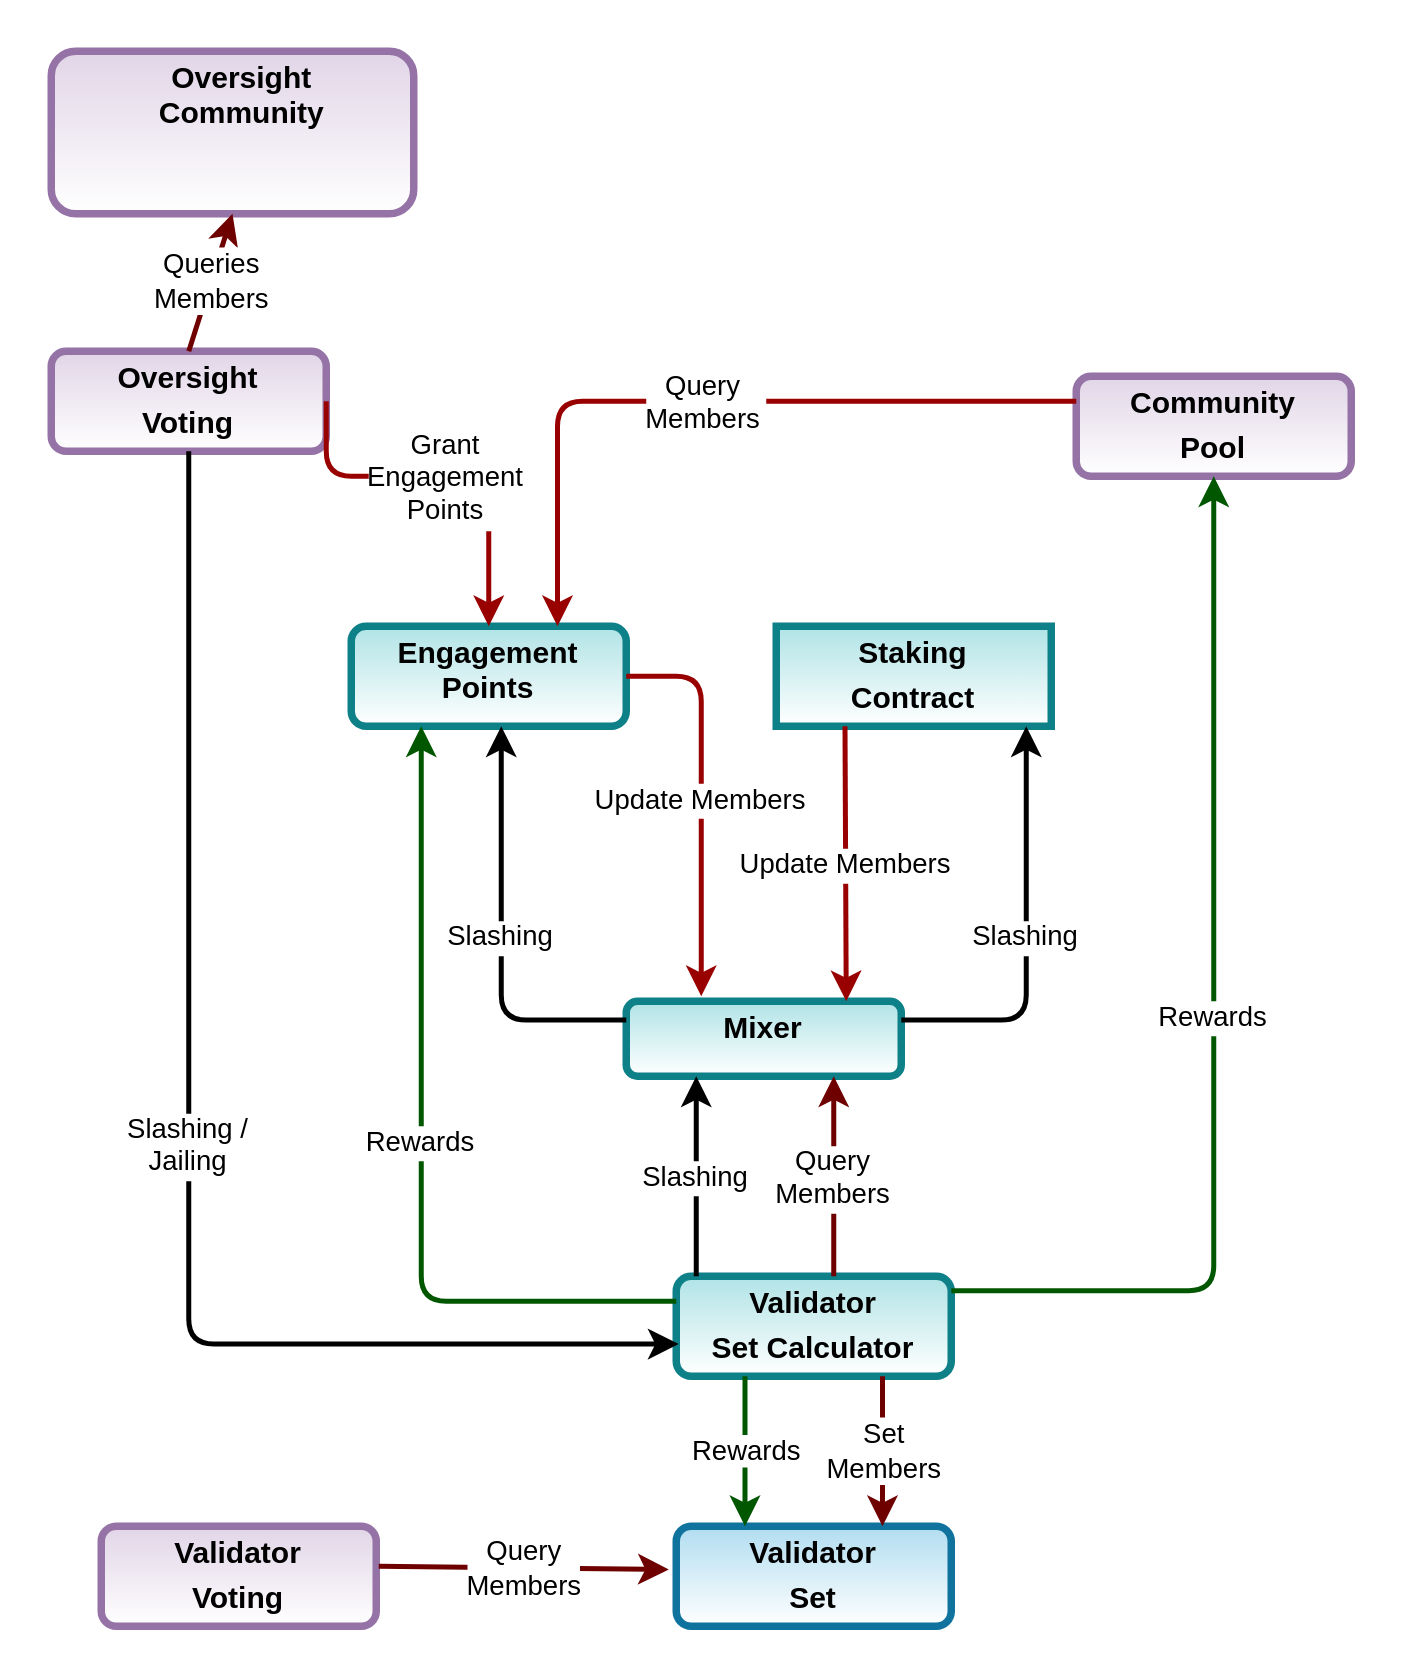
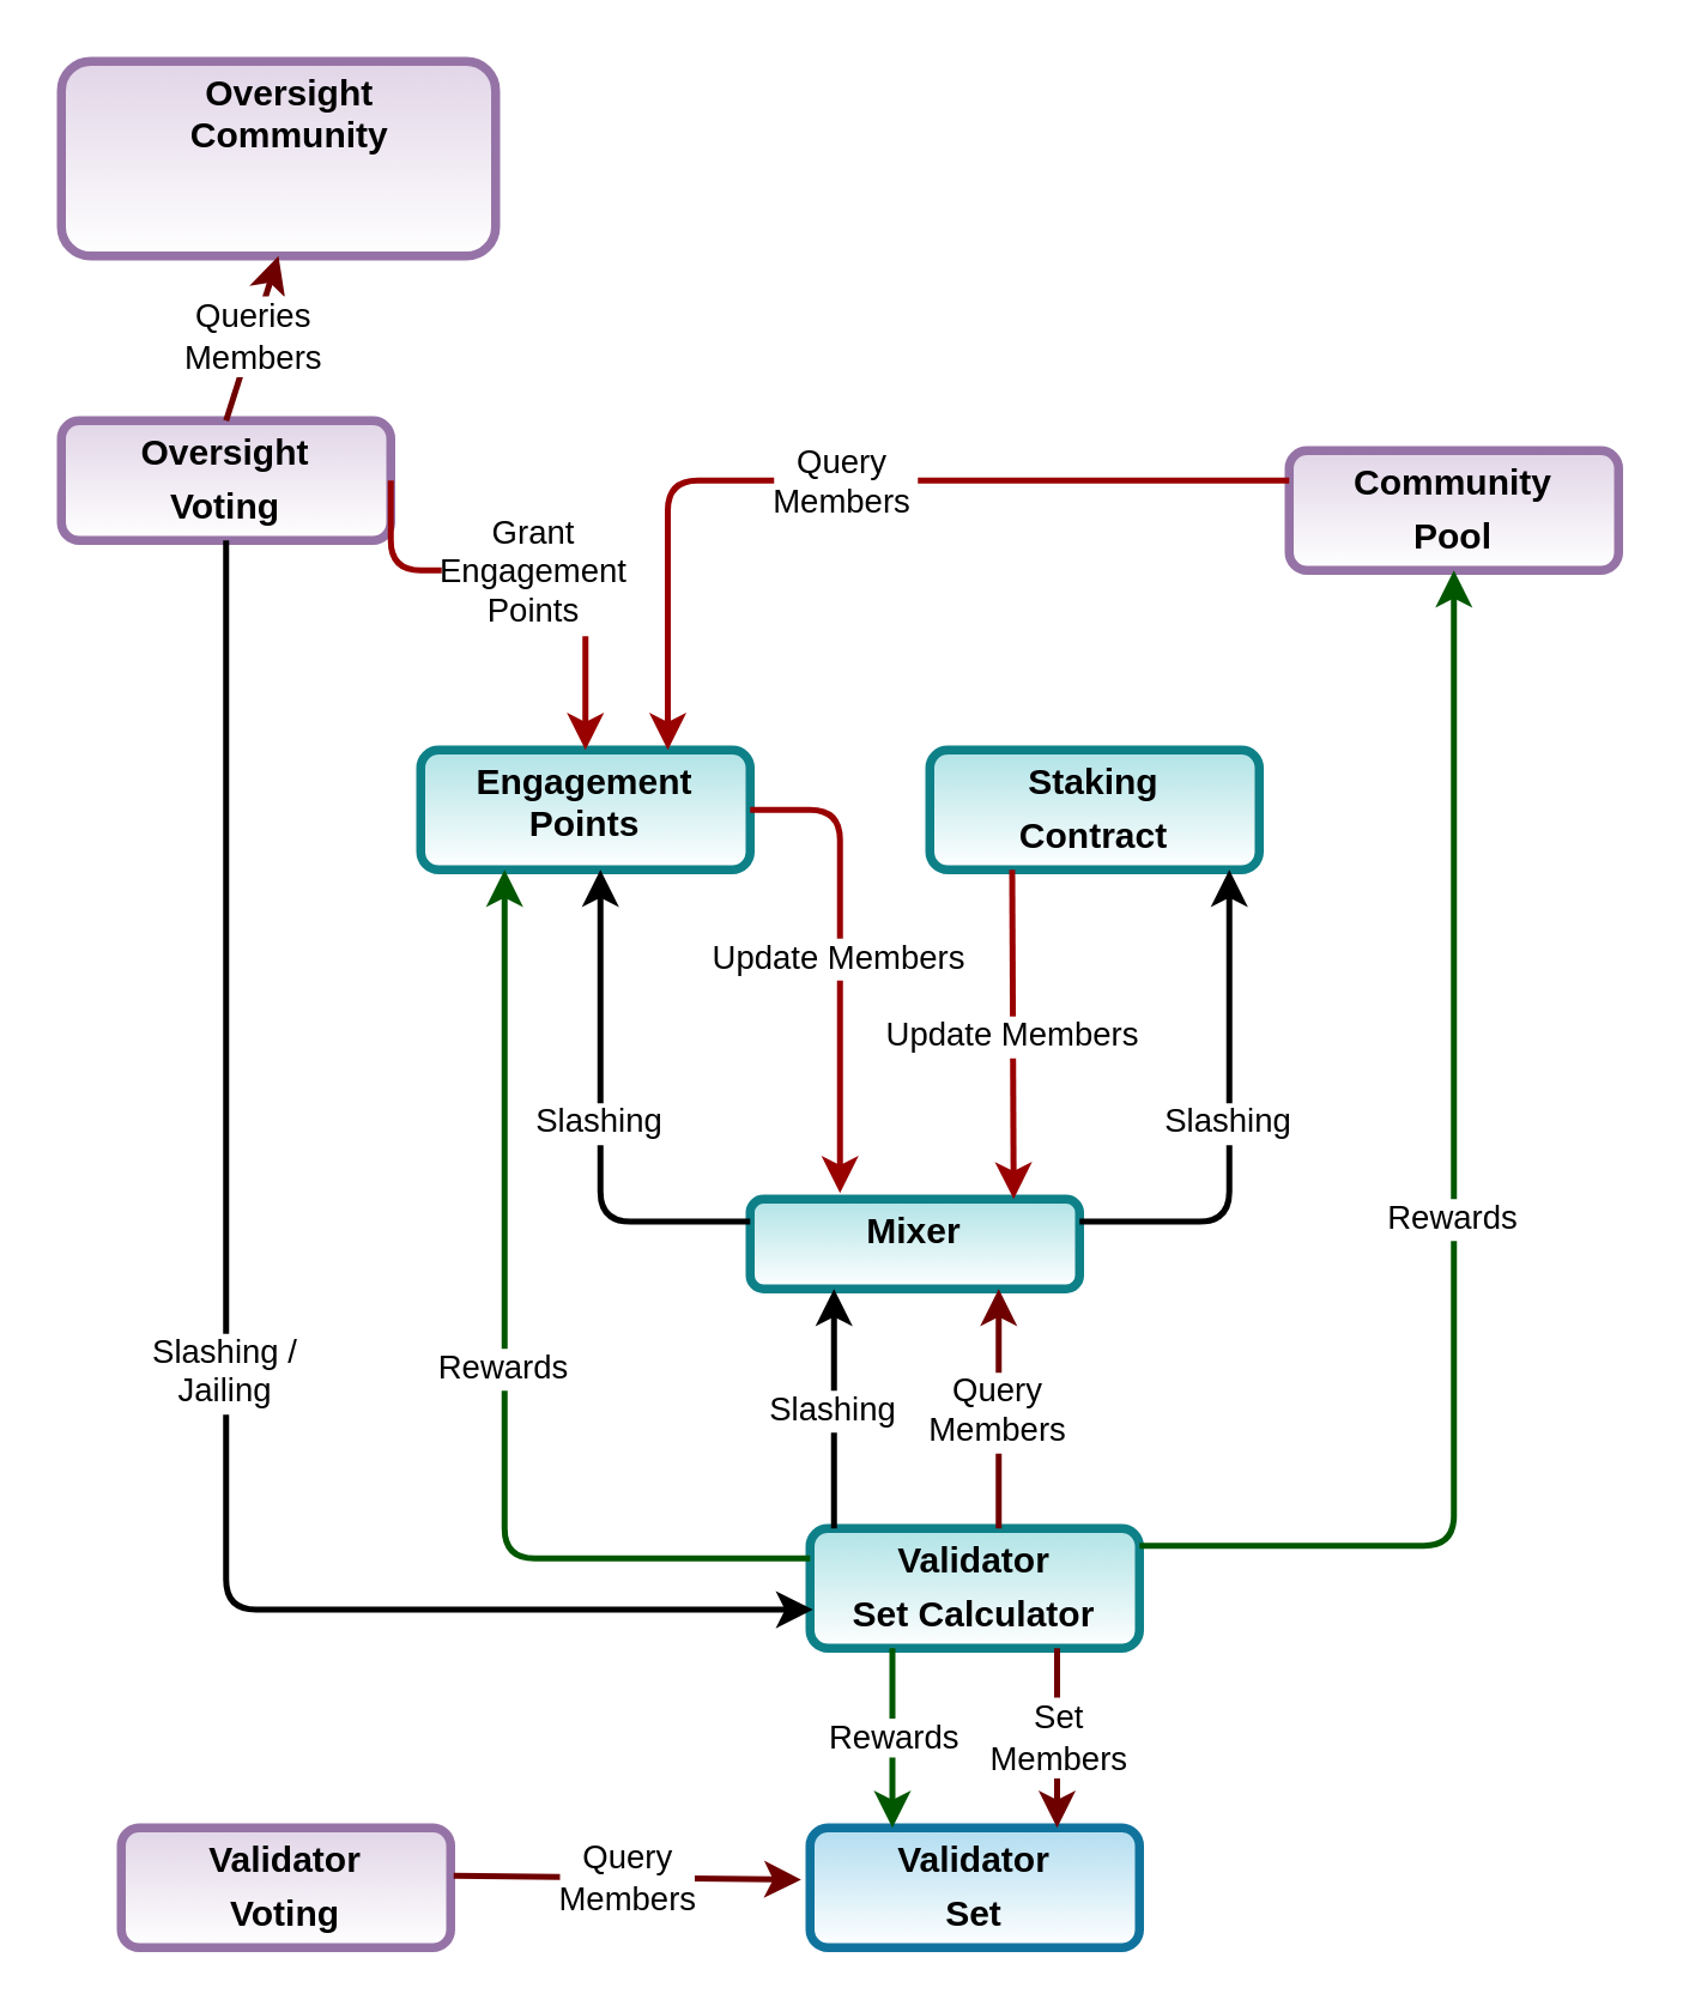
  <mxCell id="0" />
  <mxCell id="1" parent="0" />
  <mxCell id="2" value="&lt;p style=&quot;margin: 0px ; margin-top: 4px ; text-align: center ; text-decoration: underline&quot;&gt;&lt;/p&gt;Engagement&lt;br&gt;Points" style="verticalAlign=middle;align=center;overflow=fill;fontSize=12;fontFamily=Helvetica;html=1;rounded=1;fontStyle=1;strokeWidth=3;fillColor=#b0e3e6;strokeColor=#0e8088;gradientColor=#ffffff;" parent="1" vertex="1"><mxGeometry x="140" y="250" width="110" height="40" as="geometry" /></mxCell>
- <mxCell id="3" value="&lt;p style=&quot;margin: 4px 0px 0px ; text-align: center&quot;&gt;Staking&lt;/p&gt;&lt;p style=&quot;margin: 4px 0px 0px ; text-align: center&quot;&gt;Contract&lt;/p&gt;" style="verticalAlign=middle;align=center;overflow=fill;fontSize=12;fontFamily=Helvetica;html=1;fontStyle=1;strokeWidth=3;fillColor=#b0e3e6;strokeColor=#0e8088;gradientColor=#ffffff;rounded=0;" parent="1" vertex="1"><mxGeometry x="310" y="250" width="110" height="40" as="geometry" /></mxCell>
+ <mxCell id="3" value="&lt;p style=&quot;margin: 4px 0px 0px ; text-align: center&quot;&gt;Staking&lt;/p&gt;&lt;p style=&quot;margin: 4px 0px 0px ; text-align: center&quot;&gt;Contract&lt;/p&gt;" style="verticalAlign=middle;align=center;overflow=fill;fontSize=12;fontFamily=Helvetica;html=1;rounded=1;fontStyle=1;strokeWidth=3;fillColor=#b0e3e6;strokeColor=#0e8088;gradientColor=#ffffff;" parent="1" vertex="1"><mxGeometry x="310" y="250" width="110" height="40" as="geometry" /></mxCell>
  <mxCell id="4" value="&lt;p style=&quot;margin: 4px 0px 0px ; text-align: center&quot;&gt;&lt;strong&gt;Mixer&lt;/strong&gt;&lt;/p&gt;" style="verticalAlign=middle;align=center;overflow=fill;fontSize=12;fontFamily=Helvetica;html=1;rounded=1;fontStyle=1;strokeWidth=3;fillColor=#b0e3e6;strokeColor=#0e8088;gradientColor=#ffffff;" parent="1" vertex="1"><mxGeometry x="250" y="400" width="110" height="30" as="geometry" /></mxCell>
  <mxCell id="5" value="Update Members" style="edgeStyle=elbowEdgeStyle;elbow=horizontal;strokeColor=#990000;strokeWidth=2;exitX=1;exitY=0.5;exitDx=0;exitDy=0;" parent="1" source="2" edge="1"><mxGeometry width="100" height="100" relative="1" as="geometry"><mxPoint x="288" y="170" as="sourcePoint" /><mxPoint x="280" y="398" as="targetPoint" /><Array as="points"><mxPoint x="280" y="340" /><mxPoint x="290" y="380" /></Array></mxGeometry></mxCell>
  <mxCell id="6" value="Slashing" style="edgeStyle=elbowEdgeStyle;elbow=horizontal;strokeColor=default;strokeWidth=2;exitX=0;exitY=0.25;exitDx=0;exitDy=0;" parent="1" source="4" edge="1"><mxGeometry width="100" height="100" relative="1" as="geometry"><mxPoint x="284" y="490" as="sourcePoint" /><mxPoint x="200" y="290" as="targetPoint" /><Array as="points"><mxPoint x="200" y="350" /></Array></mxGeometry></mxCell>
  <mxCell id="7" value="Update Members" style="edgeStyle=elbowEdgeStyle;elbow=horizontal;strokeColor=#990000;strokeWidth=2;exitX=0.25;exitY=1;exitDx=0;exitDy=0;" parent="1" source="3" edge="1"><mxGeometry width="100" height="100" relative="1" as="geometry"><mxPoint x="262.5" y="360" as="sourcePoint" /><mxPoint x="338" y="400" as="targetPoint" /><Array as="points"><mxPoint x="338" y="350" /></Array></mxGeometry></mxCell>
  <mxCell id="8" value="Slashing" style="edgeStyle=elbowEdgeStyle;elbow=horizontal;strokeColor=default;strokeWidth=2;exitX=1;exitY=0.25;exitDx=0;exitDy=0;" parent="1" source="4" target="3" edge="1"><mxGeometry width="100" height="100" relative="1" as="geometry"><mxPoint x="290" y="492.5" as="sourcePoint" /><mxPoint x="204" y="362" as="targetPoint" /><Array as="points"><mxPoint x="410" y="360" /></Array></mxGeometry></mxCell>
  <mxCell id="9" value="&lt;p style=&quot;margin: 4px 0px 0px ; text-align: center&quot;&gt;Validator&lt;/p&gt;&lt;p style=&quot;margin: 4px 0px 0px ; text-align: center&quot;&gt;Set Calculator&lt;/p&gt;" style="verticalAlign=middle;align=center;overflow=fill;fontSize=12;fontFamily=Helvetica;html=1;rounded=1;fontStyle=1;strokeWidth=3;fillColor=#b0e3e6;strokeColor=#0e8088;gradientColor=#ffffff;" parent="1" vertex="1"><mxGeometry x="270" y="510" width="110" height="40" as="geometry" /></mxCell>
  <mxCell id="10" value="&lt;p style=&quot;margin: 4px 0px 0px ; text-align: center&quot;&gt;Validator&lt;/p&gt;&lt;p style=&quot;margin: 4px 0px 0px ; text-align: center&quot;&gt;Set&lt;/p&gt;" style="verticalAlign=middle;align=center;overflow=fill;fontSize=12;fontFamily=Helvetica;html=1;rounded=1;fontStyle=1;strokeWidth=3;fillColor=#b1ddf0;strokeColor=#10739e;gradientColor=#ffffff;" parent="1" vertex="1"><mxGeometry x="270" y="610" width="110" height="40" as="geometry" /></mxCell>
  <mxCell id="11" value="Slashing" style="edgeStyle=elbowEdgeStyle;elbow=horizontal;strokeColor=default;strokeWidth=2;entryX=0.25;entryY=1;entryDx=0;entryDy=0;" parent="1" target="4" edge="1"><mxGeometry width="100" height="100" relative="1" as="geometry"><mxPoint x="278" y="510" as="sourcePoint" /><mxPoint x="204" y="362" as="targetPoint" /><Array as="points"><mxPoint x="278" y="460" /></Array></mxGeometry></mxCell>
  <mxCell id="12" value="Query&#10;Members" style="edgeStyle=elbowEdgeStyle;elbow=horizontal;strokeColor=#6F0000;strokeWidth=2;entryX=0.75;entryY=1;entryDx=0;entryDy=0;fillColor=#a20025;" parent="1" target="4" edge="1"><mxGeometry width="100" height="100" relative="1" as="geometry"><mxPoint x="333" y="510" as="sourcePoint" /><mxPoint x="317.5" y="560" as="targetPoint" /><Array as="points"><mxPoint x="333" y="480" /><mxPoint x="363" y="590" /></Array></mxGeometry></mxCell>
  <mxCell id="13" value="Rewards" style="endArrow=classic;html=1;rounded=0;strokeColor=#005700;exitX=0.25;exitY=1;exitDx=0;exitDy=0;entryX=0.25;entryY=0;entryDx=0;entryDy=0;fillColor=#008a00;strokeWidth=2;" parent="1" source="9" target="10" edge="1"><mxGeometry width="50" height="50" relative="1" as="geometry"><mxPoint x="390" y="690" as="sourcePoint" /><mxPoint x="510" y="690" as="targetPoint" /></mxGeometry></mxCell>
  <mxCell id="14" value="Rewards" style="edgeStyle=elbowEdgeStyle;elbow=horizontal;strokeColor=#005700;strokeWidth=2;exitX=0;exitY=0.25;exitDx=0;exitDy=0;entryX=0.25;entryY=1;entryDx=0;entryDy=0;fillColor=#008a00;" parent="1" source="9" target="2" edge="1"><mxGeometry width="100" height="100" relative="1" as="geometry"><mxPoint x="290" y="492.5" as="sourcePoint" /><mxPoint x="204" y="362" as="targetPoint" /><Array as="points"><mxPoint x="168" y="410" /></Array></mxGeometry></mxCell>
  <mxCell id="15" value="&lt;p style=&quot;margin: 4px 0px 0px ; text-align: center&quot;&gt;&lt;/p&gt;&lt;p style=&quot;margin: 0px ; margin-left: 8px&quot;&gt;Oversight&lt;/p&gt;&lt;p style=&quot;margin: 0px ; margin-left: 8px&quot;&gt;Community&lt;/p&gt;" style="verticalAlign=middle;align=center;overflow=fill;fontSize=12;fontFamily=Helvetica;html=1;rounded=1;fontStyle=1;strokeWidth=3;fillColor=#e1d5e7;strokeColor=#9673a6;gradientColor=#ffffff;" parent="1" vertex="1"><mxGeometry x="20" y="20" width="145" height="65" as="geometry" /></mxCell>
  <mxCell id="16" value="&lt;p style=&quot;margin: 4px 0px 0px ; text-align: center&quot;&gt;&lt;strong&gt;Community&lt;/strong&gt;&lt;/p&gt;&lt;p style=&quot;margin: 4px 0px 0px ; text-align: center&quot;&gt;&lt;strong&gt;Pool&lt;/strong&gt;&lt;/p&gt;" style="verticalAlign=middle;align=center;overflow=fill;fontSize=12;fontFamily=Helvetica;html=1;rounded=1;fontStyle=1;strokeWidth=3;fillColor=#e1d5e7;strokeColor=#9673a6;gradientColor=#ffffff;" parent="1" vertex="1"><mxGeometry x="430" y="150" width="110" height="40" as="geometry" /></mxCell>
  <mxCell id="17" value="&lt;p style=&quot;margin: 4px 0px 0px ; text-align: center&quot;&gt;Oversight&lt;/p&gt;&lt;p style=&quot;margin: 4px 0px 0px ; text-align: center&quot;&gt;Voting&lt;br&gt;&lt;/p&gt;&lt;p style=&quot;margin: 0px ; margin-left: 8px&quot;&gt;&lt;br&gt;&lt;/p&gt;" style="verticalAlign=middle;align=center;overflow=fill;fontSize=12;fontFamily=Helvetica;html=1;rounded=1;fontStyle=1;strokeWidth=3;fillColor=#e1d5e7;strokeColor=#9673a6;gradientColor=#ffffff;" parent="1" vertex="1"><mxGeometry x="20" y="140" width="110" height="40" as="geometry" /></mxCell>
  <mxCell id="18" value="Queries&lt;br&gt;Members" style="endArrow=classic;html=1;rounded=0;exitX=0.5;exitY=0;exitDx=0;exitDy=0;entryX=0.5;entryY=1;entryDx=0;entryDy=0;strokeWidth=2;fillColor=#a20025;strokeColor=#6F0000;" parent="1" source="17" target="15" edge="1"><mxGeometry width="50" height="50" relative="1" as="geometry"><mxPoint x="350" y="170" as="sourcePoint" /><mxPoint x="400" y="120" as="targetPoint" /></mxGeometry></mxCell>
  <mxCell id="19" value="Grant&#10;Engagement&#10;Points" style="edgeStyle=elbowEdgeStyle;elbow=vertical;strokeColor=#990000;strokeWidth=2;entryX=0.5;entryY=0;entryDx=0;entryDy=0;exitX=1;exitY=0.5;exitDx=0;exitDy=0;" parent="1" target="2" edge="1" source="17"><mxGeometry width="100" height="100" relative="1" as="geometry"><mxPoint x="130" y="210" as="sourcePoint" /><mxPoint x="250" y="260" as="targetPoint" /><Array as="points"><mxPoint x="190" y="190" /><mxPoint x="220" y="210" /></Array></mxGeometry></mxCell>
  <mxCell id="20" value="Slashing /&#10;Jailing" style="edgeStyle=elbowEdgeStyle;elbow=horizontal;strokeColor=default;strokeWidth=2;entryX=0.009;entryY=0.678;entryDx=0;entryDy=0;entryPerimeter=0;exitX=0.5;exitY=1;exitDx=0;exitDy=0;" parent="1" target="9" edge="1" source="17"><mxGeometry width="100" height="100" relative="1" as="geometry"><mxPoint x="60" y="230" as="sourcePoint" /><mxPoint x="60" y="400" as="targetPoint" /><Array as="points"><mxPoint x="75" y="430" /></Array></mxGeometry></mxCell>
  <mxCell id="21" value="Query&#10;Members" style="edgeStyle=elbowEdgeStyle;elbow=vertical;strokeColor=#990000;strokeWidth=2;entryX=0.75;entryY=0;entryDx=0;entryDy=0;exitX=0;exitY=0.25;exitDx=0;exitDy=0;" parent="1" target="2" edge="1" source="16"><mxGeometry width="100" height="100" relative="1" as="geometry"><mxPoint x="400" y="170" as="sourcePoint" /><mxPoint x="320" y="280" as="targetPoint" /><Array as="points"><mxPoint x="410" y="160" /></Array></mxGeometry></mxCell>
  <mxCell id="22" value="Rewards" style="edgeStyle=elbowEdgeStyle;elbow=horizontal;strokeColor=#005700;strokeWidth=2;exitX=1;exitY=0.144;exitDx=0;exitDy=0;fillColor=#008a00;exitPerimeter=0;entryX=0.5;entryY=1;entryDx=0;entryDy=0;" parent="1" source="9" edge="1" target="16"><mxGeometry width="100" height="100" relative="1" as="geometry"><mxPoint x="692.5" y="575" as="sourcePoint" /><mxPoint x="611" y="190" as="targetPoint" /><Array as="points"><mxPoint x="485" y="410" /></Array></mxGeometry></mxCell>
  <mxCell id="23" value="&lt;p style=&quot;margin: 4px 0px 0px ; text-align: center&quot;&gt;Validator&lt;/p&gt;&lt;p style=&quot;margin: 4px 0px 0px ; text-align: center&quot;&gt;Voting&lt;/p&gt;" style="verticalAlign=middle;align=center;overflow=fill;fontSize=12;fontFamily=Helvetica;html=1;rounded=1;fontStyle=1;strokeWidth=3;fillColor=#e1d5e7;strokeColor=#9673a6;gradientColor=#ffffff;" parent="1" vertex="1"><mxGeometry x="40" y="610" width="110" height="40" as="geometry" /></mxCell>
  <mxCell id="24" value="Set&lt;br&gt;Members" style="endArrow=classic;html=1;rounded=0;strokeColor=#6F0000;fillColor=#a20025;strokeWidth=2;exitX=0.75;exitY=1;exitDx=0;exitDy=0;entryX=0.75;entryY=0;entryDx=0;entryDy=0;" parent="1" edge="1" target="10" source="9"><mxGeometry width="50" height="50" relative="1" as="geometry"><mxPoint x="360" y="713" as="sourcePoint" /><mxPoint x="353" y="590" as="targetPoint" /></mxGeometry></mxCell>
  <mxCell id="25" value="Query&lt;br&gt;Members" style="endArrow=classic;html=1;rounded=0;strokeColor=#6F0000;fillColor=#a20025;strokeWidth=2;exitX=1.009;exitY=0.4;exitDx=0;exitDy=0;exitPerimeter=0;entryX=-0.027;entryY=0.433;entryDx=0;entryDy=0;entryPerimeter=0;" parent="1" source="23" target="10" edge="1"><mxGeometry width="50" height="50" relative="1" as="geometry"><mxPoint x="190" y="631.5" as="sourcePoint" /><mxPoint x="190" y="728.5" as="targetPoint" /></mxGeometry></mxCell>
